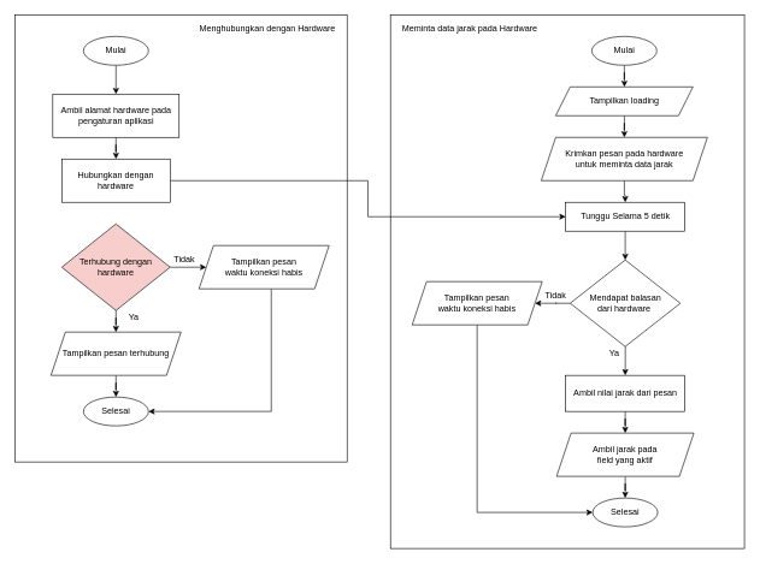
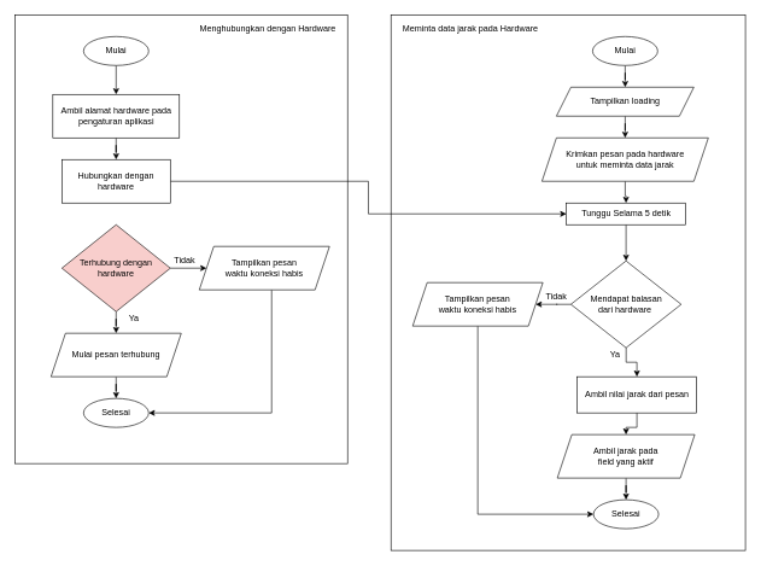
  <mxCell id="0" />
  <mxCell id="1" parent="0" />
  <mxCell id="2" value="" style="rounded=0;whiteSpace=wrap;html=1;fillColor=none;" vertex="1" parent="1"><mxGeometry x="20" y="20" width="460" height="620" as="geometry" /></mxCell>
  <mxCell id="3" style="edgeStyle=orthogonalEdgeStyle;rounded=0;orthogonalLoop=1;jettySize=auto;html=1;entryX=0.5;entryY=0;entryDx=0;entryDy=0;" edge="1" parent="1" source="4" target="6"><mxGeometry relative="1" as="geometry" /></mxCell>
  <mxCell id="4" value="Mulai" style="ellipse;whiteSpace=wrap;html=1;" vertex="1" parent="1"><mxGeometry x="115" y="50" width="90" height="40" as="geometry" /></mxCell>
  <mxCell id="5" style="edgeStyle=orthogonalEdgeStyle;rounded=0;orthogonalLoop=1;jettySize=auto;html=1;entryX=0.5;entryY=0;entryDx=0;entryDy=0;" edge="1" parent="1" source="6" target="12"><mxGeometry relative="1" as="geometry" /></mxCell>
  <mxCell id="6" value="Ambil alamat hardware pada pengaturan aplikasi" style="rounded=0;whiteSpace=wrap;html=1;" vertex="1" parent="1"><mxGeometry x="72.5" y="130" width="175" height="60" as="geometry" /></mxCell>
  <mxCell id="7" style="edgeStyle=orthogonalEdgeStyle;rounded=0;orthogonalLoop=1;jettySize=auto;html=1;entryX=1;entryY=0.5;entryDx=0;entryDy=0;" edge="1" parent="1" source="8" target="30"><mxGeometry relative="1" as="geometry"><Array as="points"><mxPoint x="375" y="570" /></Array></mxGeometry></mxCell>
  <mxCell id="8" value="Tampilkan pesan &lt;br&gt;waktu koneksi habis" style="shape=parallelogram;perimeter=parallelogramPerimeter;whiteSpace=wrap;html=1;fixedSize=1;" vertex="1" parent="1"><mxGeometry x="275" y="340" width="180" height="60" as="geometry" /></mxCell>
  <mxCell id="9" style="edgeStyle=orthogonalEdgeStyle;rounded=0;orthogonalLoop=1;jettySize=auto;html=1;entryX=0.5;entryY=0;entryDx=0;entryDy=0;" edge="1" parent="1" source="10" target="29"><mxGeometry relative="1" as="geometry" /></mxCell>
  <mxCell id="10" value="Ambil jarak pada &lt;br&gt;field yang aktif" style="shape=parallelogram;perimeter=parallelogramPerimeter;whiteSpace=wrap;html=1;fixedSize=1;" vertex="1" parent="1"><mxGeometry x="770" y="600" width="190" height="60" as="geometry" /></mxCell>
  <mxCell id="11" style="edgeStyle=orthogonalEdgeStyle;rounded=0;orthogonalLoop=1;jettySize=auto;html=1;" edge="1" parent="1" source="12" target="23"><mxGeometry relative="1" as="geometry" /></mxCell>
  <mxCell id="12" value="Hubungkan dengan hardware" style="rounded=0;whiteSpace=wrap;html=1;" vertex="1" parent="1"><mxGeometry x="85" y="220" width="150" height="60" as="geometry" /></mxCell>
  <mxCell id="13" style="edgeStyle=orthogonalEdgeStyle;rounded=0;orthogonalLoop=1;jettySize=auto;html=1;entryX=0;entryY=0.5;entryDx=0;entryDy=0;" edge="1" parent="1" source="15" target="8"><mxGeometry relative="1" as="geometry" /></mxCell>
  <mxCell id="14" style="edgeStyle=orthogonalEdgeStyle;rounded=0;orthogonalLoop=1;jettySize=auto;html=1;entryX=0.5;entryY=0;entryDx=0;entryDy=0;" edge="1" parent="1" source="15" target="32"><mxGeometry relative="1" as="geometry" /></mxCell>
  <mxCell id="15" value="Terhubung dengan hardware" style="rhombus;whiteSpace=wrap;html=1;fillColor=#f8cecc;" vertex="1" parent="1"><mxGeometry x="85" y="310" width="150" height="120" as="geometry" /></mxCell>
  <mxCell id="16" style="edgeStyle=orthogonalEdgeStyle;rounded=0;orthogonalLoop=1;jettySize=auto;html=1;" edge="1" parent="1" source="17" target="19"><mxGeometry relative="1" as="geometry" /></mxCell>
  <mxCell id="17" value="Mulai" style="ellipse;whiteSpace=wrap;html=1;" vertex="1" parent="1"><mxGeometry x="818.75" y="50" width="90" height="40" as="geometry" /></mxCell>
  <mxCell id="18" style="edgeStyle=orthogonalEdgeStyle;rounded=0;orthogonalLoop=1;jettySize=auto;html=1;entryX=0.5;entryY=0;entryDx=0;entryDy=0;" edge="1" parent="1" source="19" target="21"><mxGeometry relative="1" as="geometry" /></mxCell>
  <mxCell id="19" value="Tampilkan loading" style="shape=parallelogram;perimeter=parallelogramPerimeter;whiteSpace=wrap;html=1;fixedSize=1;" vertex="1" parent="1"><mxGeometry x="768.75" y="120" width="190" height="40" as="geometry" /></mxCell>
  <mxCell id="20" style="edgeStyle=orthogonalEdgeStyle;rounded=0;orthogonalLoop=1;jettySize=auto;html=1;entryX=0.5;entryY=0;entryDx=0;entryDy=0;" edge="1" parent="1" source="21" target="23"><mxGeometry relative="1" as="geometry" /></mxCell>
  <mxCell id="21" value="Krimkan pesan pada hardware &lt;br&gt;untuk meminta data jarak" style="shape=parallelogram;perimeter=parallelogramPerimeter;whiteSpace=wrap;html=1;fixedSize=1;" vertex="1" parent="1"><mxGeometry x="748.75" y="190" width="230" height="60" as="geometry" /></mxCell>
  <mxCell id="22" style="edgeStyle=orthogonalEdgeStyle;rounded=0;orthogonalLoop=1;jettySize=auto;html=1;entryX=0.5;entryY=0;entryDx=0;entryDy=0;" edge="1" parent="1" source="23" target="26"><mxGeometry relative="1" as="geometry" /></mxCell>
- <mxCell id="23" value="Tunggu Selama 5 detik" style="rounded=0;whiteSpace=wrap;html=1;" vertex="1" parent="1"><mxGeometry x="782.5" y="280" width="165" height="40" as="geometry" /></mxCell>
+ <mxCell id="23" value="Tunggu Selama 5 detik" style="rounded=0;whiteSpace=wrap;html=1;" vertex="1" parent="1"><mxGeometry x="782.5" y="280" width="165" height="30" as="geometry" /></mxCell>
  <mxCell id="24" style="edgeStyle=orthogonalEdgeStyle;rounded=0;orthogonalLoop=1;jettySize=auto;html=1;entryX=1;entryY=0.5;entryDx=0;entryDy=0;" edge="1" parent="1" source="26" target="28"><mxGeometry relative="1" as="geometry" /></mxCell>
  <mxCell id="25" style="edgeStyle=orthogonalEdgeStyle;rounded=0;orthogonalLoop=1;jettySize=auto;html=1;entryX=0.5;entryY=0;entryDx=0;entryDy=0;" edge="1" parent="1" source="26" target="34"><mxGeometry relative="1" as="geometry" /></mxCell>
  <mxCell id="26" value="Mendapat balasan&lt;br&gt;dari hardware&amp;nbsp;" style="rhombus;whiteSpace=wrap;html=1;" vertex="1" parent="1"><mxGeometry x="788.75" y="360" width="152.5" height="120" as="geometry" /></mxCell>
  <mxCell id="27" style="edgeStyle=orthogonalEdgeStyle;rounded=0;orthogonalLoop=1;jettySize=auto;html=1;entryX=0;entryY=0.5;entryDx=0;entryDy=0;" edge="1" parent="1" source="28" target="29"><mxGeometry relative="1" as="geometry"><Array as="points"><mxPoint x="660" y="710" /></Array></mxGeometry></mxCell>
  <mxCell id="28" value="Tampilkan pesan &lt;br&gt;waktu koneksi habis" style="shape=parallelogram;perimeter=parallelogramPerimeter;whiteSpace=wrap;html=1;fixedSize=1;" vertex="1" parent="1"><mxGeometry x="570" y="390" width="180" height="60" as="geometry" /></mxCell>
  <mxCell id="29" value="Selesai" style="ellipse;whiteSpace=wrap;html=1;" vertex="1" parent="1"><mxGeometry x="820" y="690" width="90" height="40" as="geometry" /></mxCell>
  <mxCell id="30" value="Selesai" style="ellipse;whiteSpace=wrap;html=1;" vertex="1" parent="1"><mxGeometry x="115" y="550" width="90" height="40" as="geometry" /></mxCell>
  <mxCell id="31" style="edgeStyle=orthogonalEdgeStyle;rounded=0;orthogonalLoop=1;jettySize=auto;html=1;" edge="1" parent="1" source="32" target="30"><mxGeometry relative="1" as="geometry" /></mxCell>
- <mxCell id="32" value="Tampilkan pesan terhubung" style="shape=parallelogram;perimeter=parallelogramPerimeter;whiteSpace=wrap;html=1;fixedSize=1;" vertex="1" parent="1"><mxGeometry x="70" y="460" width="180" height="60" as="geometry" /></mxCell>
+ <mxCell id="32" value="Mulai pesan terhubung" style="shape=parallelogram;perimeter=parallelogramPerimeter;whiteSpace=wrap;html=1;fixedSize=1;" vertex="1" parent="1"><mxGeometry x="70" y="460" width="180" height="60" as="geometry" /></mxCell>
  <mxCell id="33" style="edgeStyle=orthogonalEdgeStyle;rounded=0;orthogonalLoop=1;jettySize=auto;html=1;entryX=0.5;entryY=0;entryDx=0;entryDy=0;" edge="1" parent="1" source="34" target="10"><mxGeometry relative="1" as="geometry" /></mxCell>
- <mxCell id="34" value="Ambil nilai jarak dari pesan" style="rounded=0;whiteSpace=wrap;html=1;" vertex="1" parent="1"><mxGeometry x="782.5" y="520" width="165" height="50" as="geometry" /></mxCell>
+ <mxCell id="34" value="Ambil nilai jarak dari pesan" style="rounded=0;whiteSpace=wrap;html=1;" vertex="1" parent="1"><mxGeometry x="797.5" y="520" width="165" height="50" as="geometry" /></mxCell>
  <mxCell id="35" value="Tidak" style="text;html=1;strokeColor=none;fillColor=none;align=center;verticalAlign=middle;whiteSpace=wrap;rounded=0;" vertex="1" parent="1"><mxGeometry x="235" y="350" width="40" height="20" as="geometry" /></mxCell>
  <mxCell id="36" value="Ya" style="text;html=1;strokeColor=none;fillColor=none;align=center;verticalAlign=middle;whiteSpace=wrap;rounded=0;" vertex="1" parent="1"><mxGeometry x="165" y="430" width="40" height="20" as="geometry" /></mxCell>
  <mxCell id="37" value="Tidak" style="text;html=1;strokeColor=none;fillColor=none;align=center;verticalAlign=middle;whiteSpace=wrap;rounded=0;" vertex="1" parent="1"><mxGeometry x="748.75" y="400" width="40" height="20" as="geometry" /></mxCell>
  <mxCell id="38" value="Ya" style="text;html=1;strokeColor=none;fillColor=none;align=center;verticalAlign=middle;whiteSpace=wrap;rounded=0;" vertex="1" parent="1"><mxGeometry x="830" y="480" width="40" height="20" as="geometry" /></mxCell>
  <mxCell id="39" value="" style="rounded=0;whiteSpace=wrap;html=1;fillColor=none;" vertex="1" parent="1"><mxGeometry x="540" y="20" width="490" height="740" as="geometry" /></mxCell>
  <mxCell id="40" value="Menghubungkan dengan Hardware" style="text;html=1;strokeColor=none;fillColor=none;align=center;verticalAlign=middle;whiteSpace=wrap;rounded=0;" vertex="1" parent="1"><mxGeometry x="270" y="30" width="200" height="20" as="geometry" /></mxCell>
  <mxCell id="41" value="Meminta data jarak pada Hardware" style="text;html=1;strokeColor=none;fillColor=none;align=center;verticalAlign=middle;whiteSpace=wrap;rounded=0;" vertex="1" parent="1"><mxGeometry x="550" y="30" width="200" height="20" as="geometry" /></mxCell>
